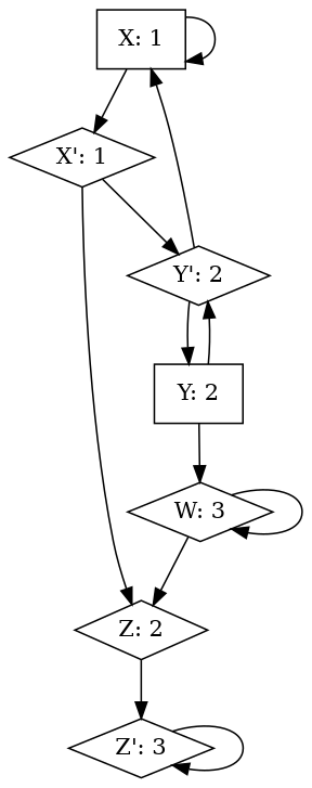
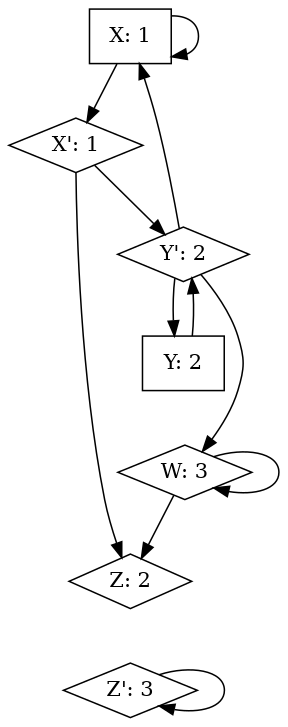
  digraph {
    node [color=black shape=diamond]
    edge [color=black]
    n1 [label="X: 1" shape=box]
    n2 [label="X': 1"]
    n3 [label="Z: 2"]
    n4 [label="Y': 2"]
    n5 [label="Y: 2" shape=box]
    n6 [label="W: 3"]
    n7 [label="Z': 3"]
    n1 -> n1
    n1 -> n2
    n2 -> n3
    n2 -> n4
-   n3 -> n7
    n4 -> n1
    n4 -> n5
    n5 -> n4
-   n5 -> n6
+   n4 -> n6
    n6 -> n3
    n6 -> n6
    n7 -> n7
  }
